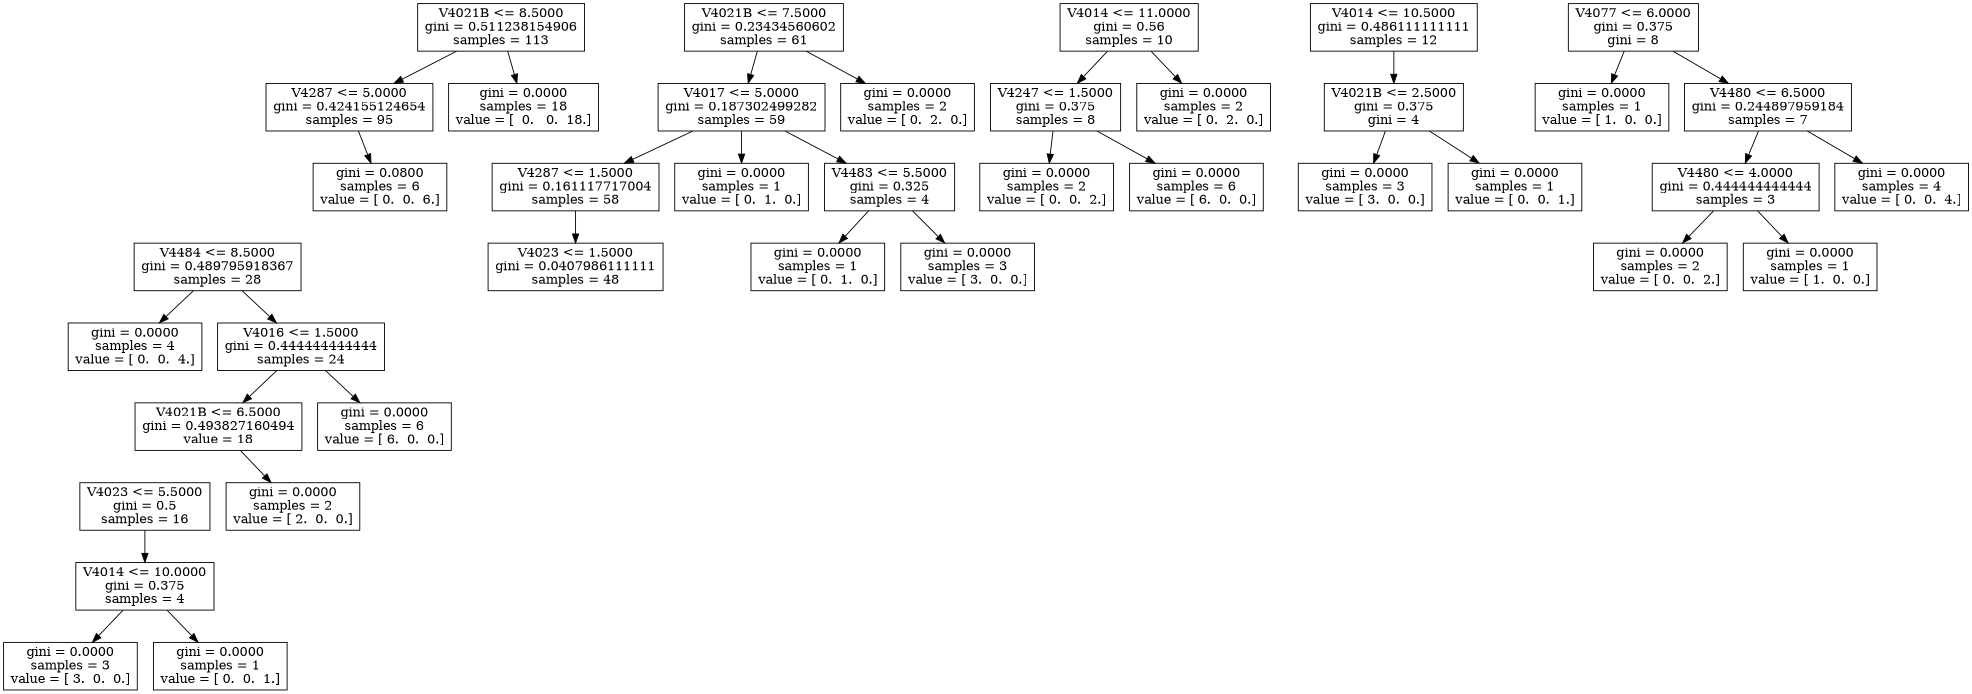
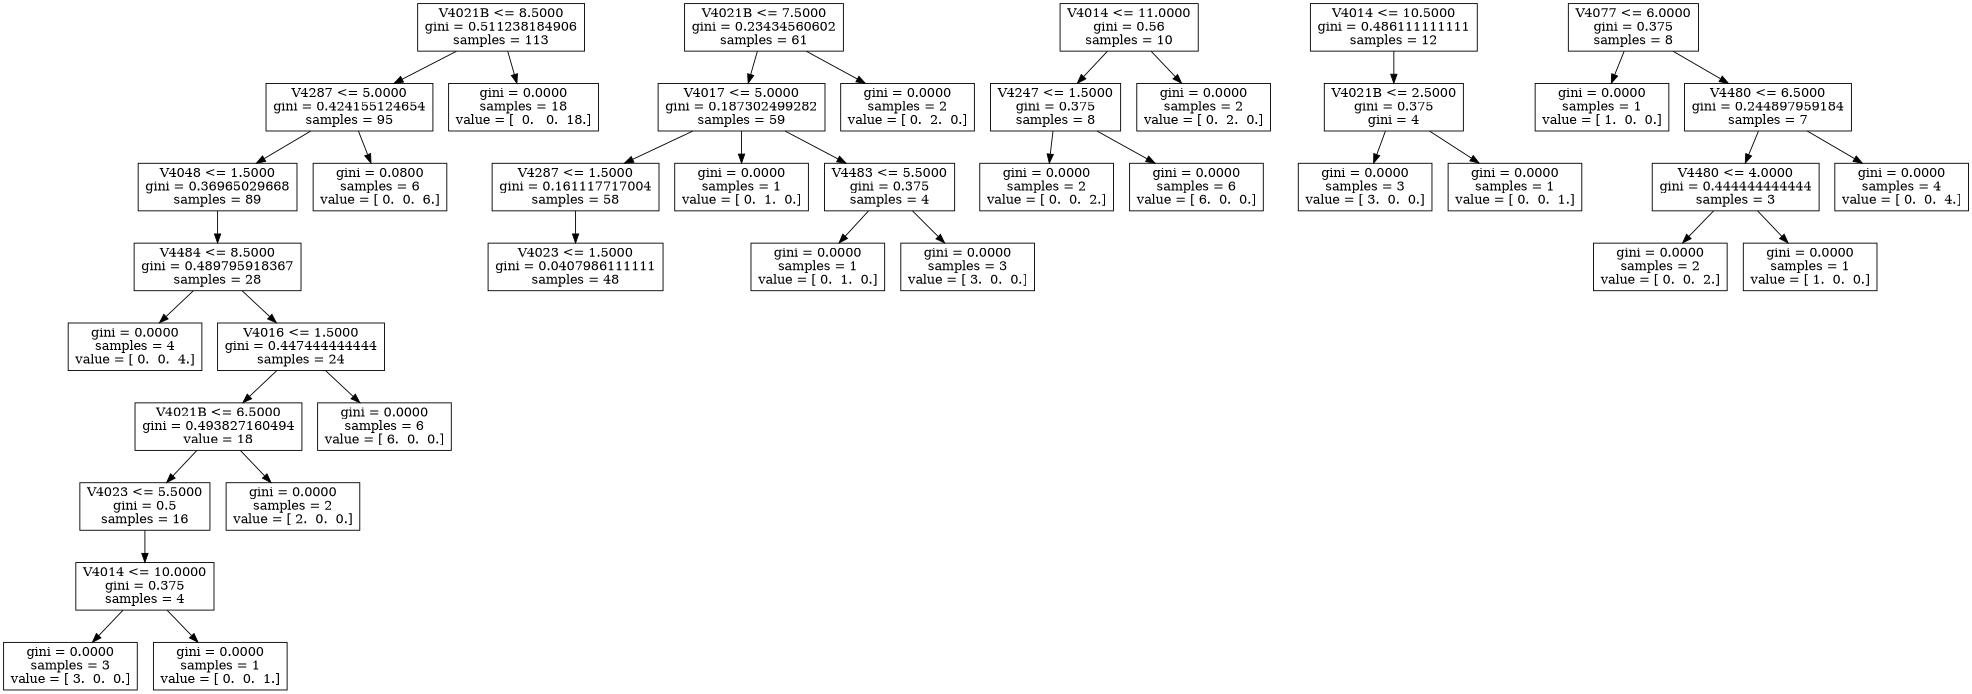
  digraph {
    node [shape=box]
-   n1 [label="V4021B <= 8.5000\ngini = 0.511238154906\nsamples = 113"]
+   n1 [label="V4021B <= 8.5000\ngini = 0.511238184906\nsamples = 113"]
    n2 [label="V4287 <= 5.0000\ngini = 0.424155124654\nsamples = 95"]
    n3 [label="gini = 0.0000\nsamples = 18\nvalue = [  0.   0.  18.]"]
+   n4 [label="V4048 <= 1.5000\ngini = 0.36965029668\nsamples = 89"]
    n5 [label="gini = 0.0800\nsamples = 6\nvalue = [ 0.  0.  6.]"]
    n6 [label="V4484 <= 8.5000\ngini = 0.489795918367\nsamples = 28"]
    n7 [label="V4021B <= 7.5000\ngini = 0.23434560602\nsamples = 61"]
    n8 [label="V4017 <= 5.0000\ngini = 0.187302499282\nsamples = 59"]
    n9 [label="gini = 0.0000\nsamples = 2\nvalue = [ 0.  2.  0.]"]
    n10 [label="gini = 0.0000\nsamples = 4\nvalue = [ 0.  0.  4.]"]
-   n11 [label="V4016 <= 1.5000\ngini = 0.444444444444\nsamples = 24"]
+   n11 [label="V4016 <= 1.5000\ngini = 0.447444444444\nsamples = 24"]
    n12 [label="V4287 <= 1.5000\ngini = 0.161117717004\nsamples = 58"]
    n13 [label="gini = 0.0000\nsamples = 1\nvalue = [ 0.  1.  0.]"]
-   n14 [label="V4483 <= 5.5000\ngini = 0.325\nsamples = 4"]
+   n14 [label="V4483 <= 5.5000\ngini = 0.375\nsamples = 4"]
    n15 [label="V4023 <= 1.5000\ngini = 0.0407986111111\nsamples = 48"]
    n16 [label="V4014 <= 11.0000\ngini = 0.56\nsamples = 10"]
    n17 [label="V4247 <= 1.5000\ngini = 0.375\nsamples = 8"]
    n18 [label="gini = 0.0000\nsamples = 2\nvalue = [ 0.  2.  0.]"]
    n19 [label="gini = 0.0000\nsamples = 2\nvalue = [ 0.  0.  2.]"]
    n20 [label="gini = 0.0000\nsamples = 6\nvalue = [ 6.  0.  0.]"]
    n21 [label="gini = 0.0000\nsamples = 1\nvalue = [ 0.  1.  0.]"]
    n22 [label="gini = 0.0000\nsamples = 3\nvalue = [ 3.  0.  0.]"]
    n23 [label="V4021B <= 6.5000\ngini = 0.493827160494\nvalue = 18"]
    n24 [label="gini = 0.0000\nsamples = 6\nvalue = [ 6.  0.  0.]"]
    n25 [label="V4023 <= 5.5000\ngini = 0.5\nsamples = 16"]
    n26 [label="gini = 0.0000\nsamples = 2\nvalue = [ 2.  0.  0.]"]
    n27 [label="V4014 <= 10.0000\ngini = 0.375\nsamples = 4"]
    n28 [label="gini = 0.0000\nsamples = 3\nvalue = [ 3.  0.  0.]"]
    n29 [label="gini = 0.0000\nsamples = 1\nvalue = [ 0.  0.  1.]"]
    n30 [label="V4014 <= 10.5000\ngini = 0.486111111111\nsamples = 12"]
    n31 [label="V4021B <= 2.5000\ngini = 0.375\ngini = 4"]
-   n32 [label="V4077 <= 6.0000\ngini = 0.375\ngini = 8"]
+   n32 [label="V4077 <= 6.0000\ngini = 0.375\nsamples = 8"]
    n33 [label="gini = 0.0000\nsamples = 1\nvalue = [ 1.  0.  0.]"]
    n34 [label="V4480 <= 6.5000\ngini = 0.244897959184\nsamples = 7"]
    n35 [label="gini = 0.0000\nsamples = 3\nvalue = [ 3.  0.  0.]"]
    n36 [label="gini = 0.0000\nsamples = 1\nvalue = [ 0.  0.  1.]"]
    n37 [label="V4480 <= 4.0000\ngini = 0.444444444444\nsamples = 3"]
    n38 [label="gini = 0.0000\nsamples = 4\nvalue = [ 0.  0.  4.]"]
    n39 [label="gini = 0.0000\nsamples = 2\nvalue = [ 0.  0.  2.]"]
    n40 [label="gini = 0.0000\nsamples = 1\nvalue = [ 1.  0.  0.]"]
    n1 -> n2
    n1 -> n3
+   n2 -> n4
    n2 -> n5
+   n4 -> n6
    n6 -> n10
    n6 -> n11
    n7 -> n8
    n7 -> n9
    n8 -> n12
    n8 -> n13
    n8 -> n14
    n11 -> n23
    n11 -> n24
    n12 -> n15
    n14 -> n21
    n14 -> n22
    n16 -> n17
    n16 -> n18
    n17 -> n19
    n17 -> n20
+   n23 -> n25
    n23 -> n26
    n25 -> n27
    n27 -> n28
    n27 -> n29
    n30 -> n31
    n31 -> n35
    n31 -> n36
    n32 -> n33
    n32 -> n34
    n34 -> n37
    n34 -> n38
    n37 -> n39
    n37 -> n40
  }
